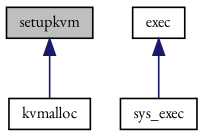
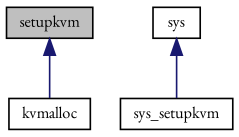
  digraph {
    fontname="EB Garamond"
    rankdir=TB
    node [color=black fillcolor=white fontname="EB Garamond" fontsize=10 shape=record style=filled]
    edge [color=midnightblue dir=back fontname="EB Garamond" fontsize=10 labelfontname=Helvetica labelfontsize=10 style=solid]
    n1 [fillcolor=grey75 fontcolor=black height=0.2 label=setupkvm width=0.4]
    n2 [height=0.2 label=kvmalloc width=0.4]
-   n3 [height=0.2 label=exec width=0.4]
-   n4 [height=0.2 label=sys_exec width=0.4]
+   n3 [height=0.2 label=sys width=0.4]
+   n4 [height=0.2 label=sys_setupkvm width=0.4]
    n1 -> n2
    n3 -> n4
  }
